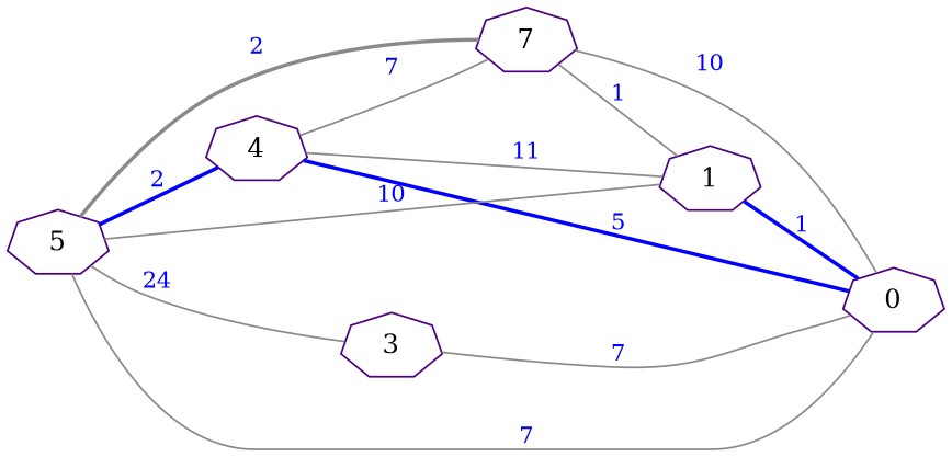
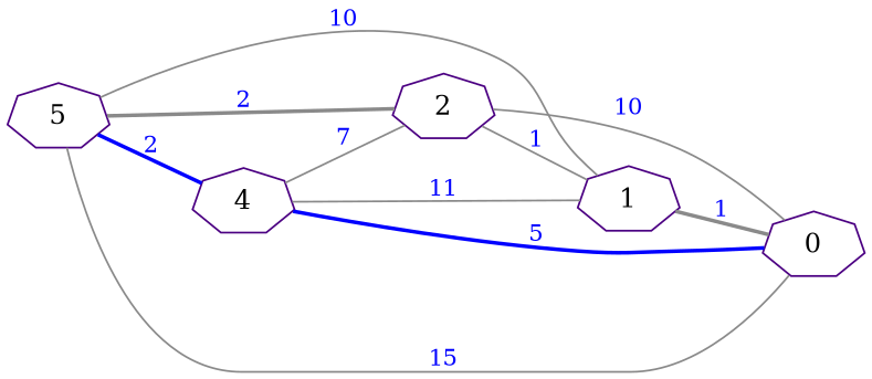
  graph {
    rankdir=LR
    node [color=indigo fontsize=14 shape=septagon]
    edge [color=gray54 fontcolor=blue fontsize=12]
    1
    0
-   2 [label=7]
-   3
+   2
    4
    5
-   1 -- 0 [color=blue label=1 penwidth=2.0]
+   1 -- 0 [label=1 penwidth=2.0]
    2 -- 1 [label=1]
    2 -- 0 [label=10]
-   3 -- 0 [label=7]
    4 -- 1 [label=11]
    4 -- 0 [color=blue label=5 penwidth=2.0]
    4 -- 2 [label=7]
    5 -- 1 [label=10]
-   5 -- 0 [label=7]
+   5 -- 0 [label=15]
    5 -- 2 [label=2 penwidth=2.0]
-   5 -- 3 [label=24]
    5 -- 4 [color=blue label=2 penwidth=2.0]
  }
